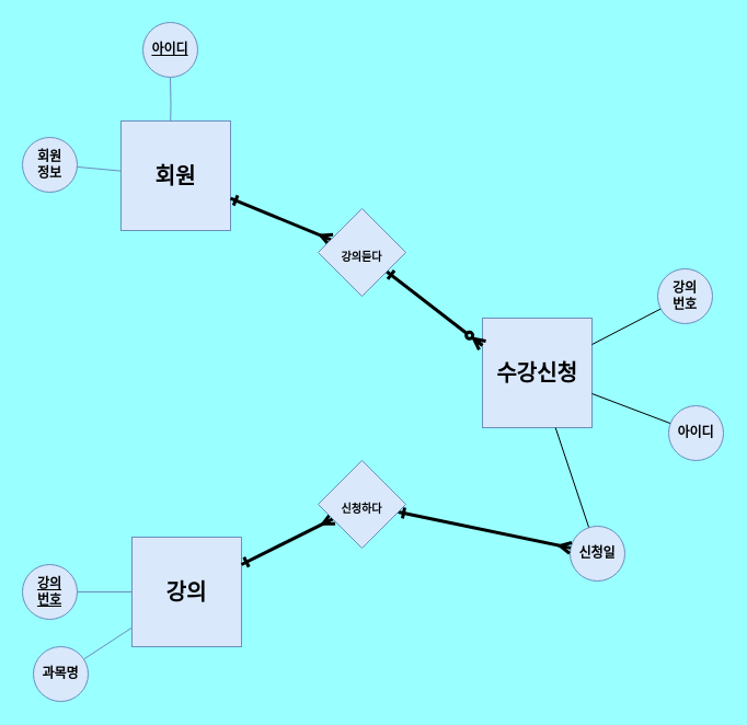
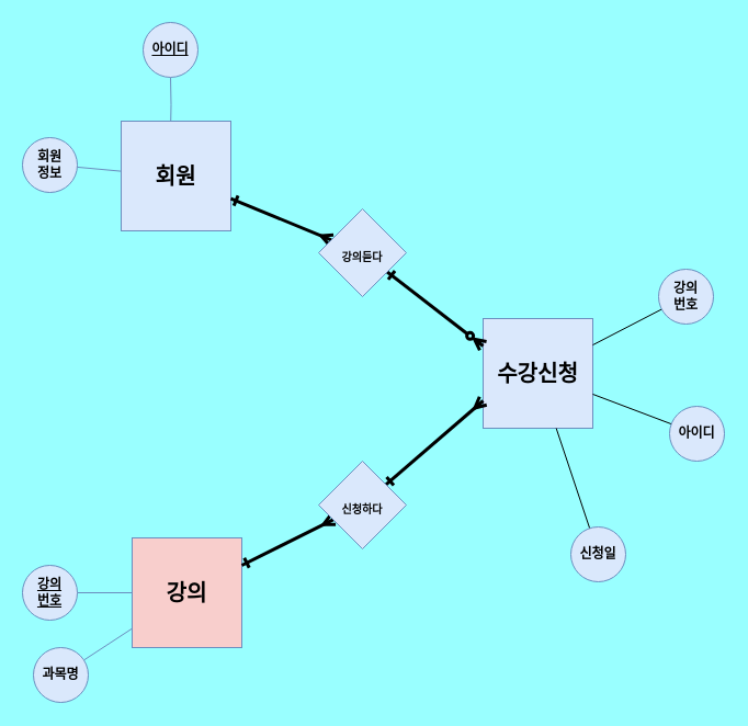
  <mxCell id="0" />
  <mxCell id="1" parent="0" />
  <mxCell id="2" value="" style="edgeStyle=orthogonalEdgeStyle;rounded=0;orthogonalLoop=1;jettySize=auto;html=1;fontSize=20;endArrow=none;endFill=0;fillColor=#dae8fc;strokeColor=#6c8ebf;fontStyle=1" edge="1" parent="1" target="6"><mxGeometry relative="1" as="geometry"><mxPoint x="155" y="120" as="sourcePoint" /></mxGeometry></mxCell>
  <mxCell id="3" value="회원" style="whiteSpace=wrap;html=1;aspect=fixed;fontSize=20;fontStyle=1;fillColor=#dae8fc;strokeColor=#6c8ebf;" vertex="1" parent="1"><mxGeometry x="110" y="110" width="100" height="100" as="geometry" /></mxCell>
  <mxCell id="4" value="" style="rounded=0;orthogonalLoop=1;jettySize=auto;html=1;fontSize=20;endArrow=none;endFill=0;fillColor=#dae8fc;strokeColor=#6c8ebf;fontStyle=1" edge="1" parent="1" source="5" target="3"><mxGeometry relative="1" as="geometry" /></mxCell>
  <mxCell id="5" value="회원&lt;br&gt;정보" style="ellipse;whiteSpace=wrap;html=1;aspect=fixed;fillColor=#dae8fc;strokeColor=#6c8ebf;fontStyle=1" vertex="1" parent="1"><mxGeometry x="20" y="125" width="50" height="50" as="geometry" /></mxCell>
  <mxCell id="6" value="아이디" style="ellipse;whiteSpace=wrap;html=1;aspect=fixed;fontStyle=5;fillColor=#dae8fc;strokeColor=#6c8ebf;" vertex="1" parent="1"><mxGeometry x="130" y="20" width="50" height="50" as="geometry" /></mxCell>
- <mxCell id="7" value="강의" style="whiteSpace=wrap;html=1;aspect=fixed;fontSize=20;fontStyle=1;fillColor=#dae8fc;strokeColor=#6c8ebf;" vertex="1" parent="1"><mxGeometry x="120" y="490" width="100" height="100" as="geometry" /></mxCell>
+ <mxCell id="7" value="강의" style="whiteSpace=wrap;html=1;aspect=fixed;fontSize=20;fontStyle=1;fillColor=#f8cecc;strokeColor=#6c8ebf;" vertex="1" parent="1"><mxGeometry x="120" y="490" width="100" height="100" as="geometry" /></mxCell>
  <mxCell id="8" value="" style="rounded=0;orthogonalLoop=1;jettySize=auto;html=1;fontSize=20;endArrow=none;endFill=0;fillColor=#dae8fc;strokeColor=#6c8ebf;fontStyle=1" edge="1" parent="1" source="9" target="7"><mxGeometry relative="1" as="geometry" /></mxCell>
  <mxCell id="9" value="강의&lt;br&gt;번호" style="ellipse;whiteSpace=wrap;html=1;aspect=fixed;fontStyle=5;fillColor=#dae8fc;strokeColor=#6c8ebf;" vertex="1" parent="1"><mxGeometry x="20" y="515" width="50" height="50" as="geometry" /></mxCell>
  <mxCell id="10" value="" style="rounded=0;orthogonalLoop=1;jettySize=auto;html=1;fontSize=20;endArrow=none;endFill=0;fillColor=#dae8fc;strokeColor=#6c8ebf;fontStyle=1" edge="1" parent="1" source="11" target="7"><mxGeometry relative="1" as="geometry" /></mxCell>
  <mxCell id="11" value="과목명" style="ellipse;whiteSpace=wrap;html=1;aspect=fixed;fillColor=#dae8fc;strokeColor=#6c8ebf;fontStyle=1" vertex="1" parent="1"><mxGeometry x="30" y="590" width="50" height="50" as="geometry" /></mxCell>
  <mxCell id="12" value="수강신청" style="whiteSpace=wrap;html=1;aspect=fixed;fontSize=20;fontStyle=1;fillColor=#dae8fc;strokeColor=#6c8ebf;" vertex="1" parent="1"><mxGeometry x="440" y="290" width="100" height="100" as="geometry" /></mxCell>
  <mxCell id="13" value="" style="edgeStyle=none;rounded=0;orthogonalLoop=1;jettySize=auto;html=1;fontSize=20;endArrow=none;endFill=0;fontStyle=1" edge="1" parent="1" source="14" target="12"><mxGeometry relative="1" as="geometry" /></mxCell>
  <mxCell id="14" value="강의&lt;br&gt;번호" style="ellipse;whiteSpace=wrap;html=1;aspect=fixed;fontStyle=1;fillColor=#dae8fc;strokeColor=#6c8ebf;" vertex="1" parent="1"><mxGeometry x="600" y="245" width="50" height="50" as="geometry" /></mxCell>
  <mxCell id="15" value="" style="edgeStyle=none;rounded=0;orthogonalLoop=1;jettySize=auto;html=1;fontSize=20;endArrow=none;endFill=0;fontStyle=1" edge="1" parent="1" source="16" target="12"><mxGeometry relative="1" as="geometry" /></mxCell>
  <mxCell id="16" value="아이디" style="ellipse;whiteSpace=wrap;html=1;aspect=fixed;fontStyle=1;fillColor=#dae8fc;strokeColor=#6c8ebf;" vertex="1" parent="1"><mxGeometry x="610" y="370" width="50" height="50" as="geometry" /></mxCell>
  <mxCell id="17" value="" style="edgeStyle=none;rounded=0;orthogonalLoop=1;jettySize=auto;html=1;fontSize=20;endArrow=none;endFill=0;fontStyle=1" edge="1" parent="1" source="18" target="12"><mxGeometry relative="1" as="geometry" /></mxCell>
  <mxCell id="18" value="신청일" style="ellipse;whiteSpace=wrap;html=1;aspect=fixed;fillColor=#dae8fc;strokeColor=#6c8ebf;fontStyle=1" vertex="1" parent="1"><mxGeometry x="520" y="480" width="50" height="50" as="geometry" /></mxCell>
  <mxCell id="19" value="" style="edgeStyle=none;rounded=0;orthogonalLoop=1;jettySize=auto;html=1;fontSize=20;endArrow=ERone;endFill=0;fontStyle=1;startArrow=ERmany;startFill=0;strokeWidth=3;" edge="1" parent="1" source="21" target="3"><mxGeometry relative="1" as="geometry" /></mxCell>
  <mxCell id="20" value="" style="edgeStyle=none;rounded=0;orthogonalLoop=1;jettySize=auto;html=1;fontSize=20;endArrow=ERzeroToMany;endFill=0;entryX=0;entryY=0.25;entryDx=0;entryDy=0;startArrow=ERone;startFill=0;fontStyle=1;strokeWidth=3;" edge="1" parent="1" source="21" target="12"><mxGeometry relative="1" as="geometry"><mxPoint x="450" y="230" as="targetPoint" /></mxGeometry></mxCell>
  <mxCell id="21" value="&lt;font style=&quot;font-size: 10px&quot;&gt;강의듣다&lt;/font&gt;" style="rhombus;whiteSpace=wrap;html=1;fontSize=20;fillColor=#dae8fc;strokeColor=#6c8ebf;fontStyle=1" vertex="1" parent="1"><mxGeometry x="290" y="190" width="80" height="80" as="geometry" /></mxCell>
  <mxCell id="22" value="" style="edgeStyle=none;rounded=0;orthogonalLoop=1;jettySize=auto;html=1;fontSize=10;startArrow=ERmany;startFill=0;endArrow=ERone;endFill=0;strokeWidth=3;" edge="1" parent="1" source="24" target="7"><mxGeometry relative="1" as="geometry" /></mxCell>
- <mxCell id="23" value="" style="edgeStyle=none;rounded=0;orthogonalLoop=1;jettySize=auto;html=1;fontSize=10;startArrow=ERone;startFill=0;endArrow=ERmany;endFill=0;strokeWidth=3;" edge="1" parent="1" source="24" target="18"><mxGeometry relative="1" as="geometry"><mxPoint x="450" y="460" as="targetPoint" /></mxGeometry></mxCell>
+ <mxCell id="23" value="" style="edgeStyle=none;rounded=0;orthogonalLoop=1;jettySize=auto;html=1;fontSize=10;startArrow=ERone;startFill=0;endArrow=ERmany;endFill=0;strokeWidth=3;entryX=0;entryY=0.75;entryDx=0;entryDy=0;" edge="1" parent="1" source="24" target="12"><mxGeometry relative="1" as="geometry"><mxPoint x="450" y="460" as="targetPoint" /></mxGeometry></mxCell>
  <mxCell id="24" value="&lt;font size=&quot;1&quot;&gt;신청하다&lt;/font&gt;" style="rhombus;whiteSpace=wrap;html=1;fontSize=20;fillColor=#dae8fc;strokeColor=#6c8ebf;fontStyle=1" vertex="1" parent="1"><mxGeometry x="290" y="420" width="80" height="80" as="geometry" /></mxCell>
